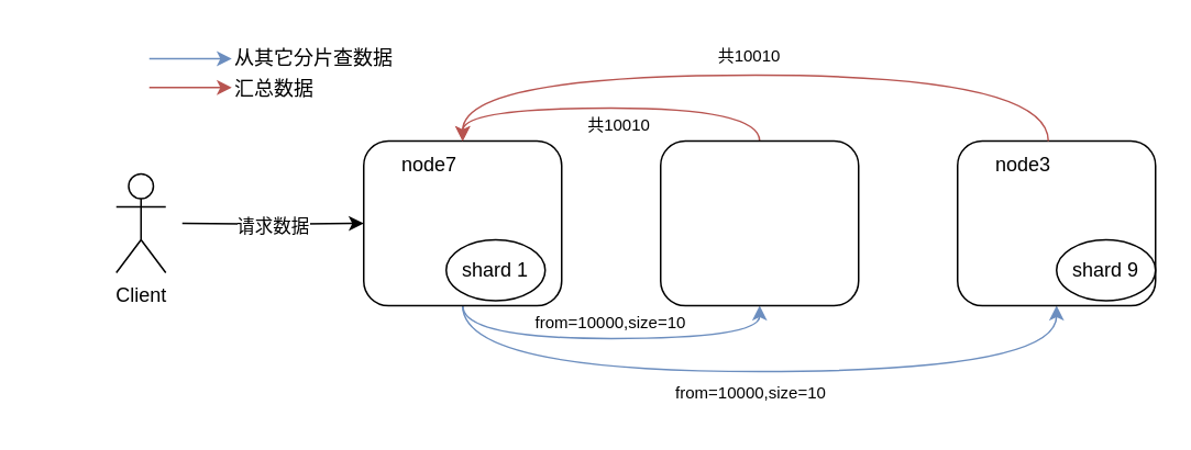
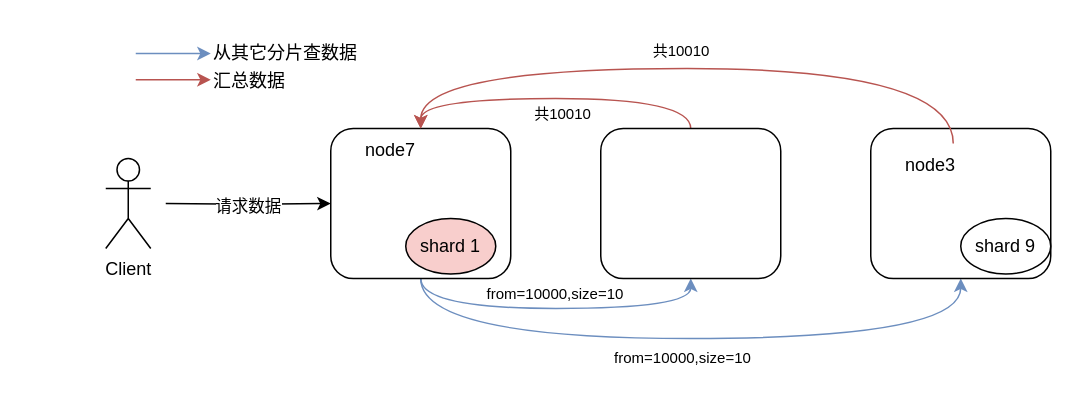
  <mxCell id="0" />
  <mxCell id="1" parent="0" />
  <mxCell id="2" style="edgeStyle=orthogonalEdgeStyle;orthogonalLoop=1;jettySize=auto;html=1;exitX=0.5;exitY=1;exitDx=0;exitDy=0;entryX=0.5;entryY=1;entryDx=0;entryDy=0;curved=1;fillColor=#dae8fc;strokeColor=#6c8ebf;" edge="1" parent="1" source="4" target="7"><mxGeometry relative="1" as="geometry" /></mxCell>
  <mxCell id="3" style="edgeStyle=orthogonalEdgeStyle;orthogonalLoop=1;jettySize=auto;html=1;exitX=0.5;exitY=1;exitDx=0;exitDy=0;entryX=0.5;entryY=1;entryDx=0;entryDy=0;curved=1;fillColor=#dae8fc;strokeColor=#6c8ebf;" edge="1" parent="1" source="4" target="8"><mxGeometry relative="1" as="geometry"><Array as="points"><mxPoint x="280" y="225" /><mxPoint x="640" y="225" /></Array></mxGeometry></mxCell>
  <mxCell id="4" value="" style="rounded=1;whiteSpace=wrap;html=1;" vertex="1" parent="1"><mxGeometry x="220" y="85" width="120" height="100" as="geometry" /></mxCell>
  <mxCell id="5" value="node7" style="text;html=1;strokeColor=none;fillColor=none;align=center;verticalAlign=middle;whiteSpace=wrap;rounded=0;" vertex="1" parent="1"><mxGeometry x="230" y="85" width="60" height="30" as="geometry" /></mxCell>
  <mxCell id="6" style="edgeStyle=orthogonalEdgeStyle;orthogonalLoop=1;jettySize=auto;html=1;exitX=0.5;exitY=0;exitDx=0;exitDy=0;entryX=0.5;entryY=0;entryDx=0;entryDy=0;curved=1;fillColor=#f8cecc;strokeColor=#b85450;" edge="1" parent="1" source="7" target="4"><mxGeometry relative="1" as="geometry" /></mxCell>
  <mxCell id="7" value="" style="rounded=1;whiteSpace=wrap;html=1;" vertex="1" parent="1"><mxGeometry x="400" y="85" width="120" height="100" as="geometry" /></mxCell>
  <mxCell id="8" value="" style="rounded=1;whiteSpace=wrap;html=1;" vertex="1" parent="1"><mxGeometry x="580" y="85" width="120" height="100" as="geometry" /></mxCell>
  <mxCell id="9" style="edgeStyle=orthogonalEdgeStyle;orthogonalLoop=1;jettySize=auto;html=1;exitX=0.75;exitY=0;exitDx=0;exitDy=0;curved=1;fillColor=#f8cecc;strokeColor=#b85450;" edge="1" parent="1" source="10"><mxGeometry relative="1" as="geometry"><mxPoint x="280" y="85" as="targetPoint" /><Array as="points"><mxPoint x="635" y="45" /><mxPoint x="280" y="45" /></Array></mxGeometry></mxCell>
- <mxCell id="10" value="node3" style="text;html=1;strokeColor=none;fillColor=none;align=center;verticalAlign=middle;whiteSpace=wrap;rounded=0;" vertex="1" parent="1"><mxGeometry x="590" y="85" width="60" height="30" as="geometry" /></mxCell>
+ <mxCell id="10" value="node3" style="text;html=1;strokeColor=none;fillColor=none;align=center;verticalAlign=middle;whiteSpace=wrap;rounded=0;" vertex="1" parent="1"><mxGeometry x="590" y="95" width="60" height="30" as="geometry" /></mxCell>
  <mxCell id="11" style="edgeStyle=orthogonalEdgeStyle;rounded=0;orthogonalLoop=1;jettySize=auto;html=1;exitX=1;exitY=0.5;exitDx=0;exitDy=0;entryX=0;entryY=0.5;entryDx=0;entryDy=0;" edge="1" parent="1" target="4"><mxGeometry relative="1" as="geometry"><mxPoint x="110" y="135" as="sourcePoint" /></mxGeometry></mxCell>
  <mxCell id="12" value="请求数据" style="edgeLabel;html=1;align=center;verticalAlign=middle;resizable=0;points=[];" vertex="1" connectable="0" parent="11"><mxGeometry y="-1" relative="1" as="geometry"><mxPoint as="offset" /></mxGeometry></mxCell>
  <mxCell id="13" value="Client" style="shape=umlActor;verticalLabelPosition=bottom;verticalAlign=top;html=1;outlineConnect=0;" vertex="1" parent="1"><mxGeometry x="70" y="105" width="30" height="60" as="geometry" /></mxCell>
  <mxCell id="14" style="edgeStyle=orthogonalEdgeStyle;rounded=0;orthogonalLoop=1;jettySize=auto;html=1;exitX=1;exitY=0;exitDx=0;exitDy=0;entryX=0;entryY=0;entryDx=0;entryDy=0;fillColor=#dae8fc;strokeColor=#6c8ebf;" edge="1" parent="1" source="16" target="17"><mxGeometry relative="1" as="geometry"><Array as="points"><mxPoint x="120" y="35" /><mxPoint x="120" y="35" /></Array></mxGeometry></mxCell>
  <mxCell id="15" style="edgeStyle=orthogonalEdgeStyle;rounded=0;orthogonalLoop=1;jettySize=auto;html=1;exitX=1;exitY=0.25;exitDx=0;exitDy=0;entryX=0;entryY=0.25;entryDx=0;entryDy=0;fillColor=#f8cecc;strokeColor=#b85450;" edge="1" parent="1" source="16" target="17"><mxGeometry relative="1" as="geometry" /></mxCell>
  <mxCell id="16" value="" style="rounded=0;whiteSpace=wrap;html=1;fillColor=none;strokeColor=none;" vertex="1" parent="1"><mxGeometry x="20" y="35" width="70" height="70" as="geometry" /></mxCell>
  <mxCell id="17" value="" style="rounded=0;whiteSpace=wrap;html=1;fillColor=none;strokeColor=none;" vertex="1" parent="1"><mxGeometry x="140" y="35" width="70" height="70" as="geometry" /></mxCell>
  <mxCell id="18" value="从其它分片查数据" style="text;html=1;strokeColor=none;fillColor=none;align=left;verticalAlign=middle;whiteSpace=wrap;rounded=0;" vertex="1" parent="1"><mxGeometry x="140" y="20" width="110" height="30" as="geometry" /></mxCell>
  <mxCell id="19" value="汇总数据" style="text;html=1;strokeColor=none;fillColor=none;align=left;verticalAlign=middle;whiteSpace=wrap;rounded=0;" vertex="1" parent="1"><mxGeometry x="140" y="39" width="110" height="30" as="geometry" /></mxCell>
  <mxCell id="20" value="&lt;font style=&quot;font-size: 10px;&quot;&gt;from=10000,size=10&lt;/font&gt;" style="text;html=1;strokeColor=none;fillColor=none;align=center;verticalAlign=middle;whiteSpace=wrap;rounded=0;fontSize=10;" vertex="1" parent="1"><mxGeometry x="315" y="182" width="110" height="26" as="geometry" /></mxCell>
  <mxCell id="21" value="&lt;font style=&quot;font-size: 10px;&quot;&gt;from=10000,size=10&lt;/font&gt;" style="text;html=1;strokeColor=none;fillColor=none;align=center;verticalAlign=middle;whiteSpace=wrap;rounded=0;fontSize=10;" vertex="1" parent="1"><mxGeometry x="400" y="225" width="110" height="26" as="geometry" /></mxCell>
  <mxCell id="22" value="共10010" style="text;html=1;strokeColor=none;fillColor=none;align=center;verticalAlign=middle;whiteSpace=wrap;rounded=0;fontSize=10;" vertex="1" parent="1"><mxGeometry x="399" y="20" width="110" height="26" as="geometry" /></mxCell>
  <mxCell id="23" value="&lt;font style=&quot;font-size: 10px;&quot;&gt;共10010&lt;/font&gt;" style="text;html=1;strokeColor=none;fillColor=none;align=center;verticalAlign=middle;whiteSpace=wrap;rounded=0;fontSize=10;" vertex="1" parent="1"><mxGeometry x="320" y="62" width="110" height="26" as="geometry" /></mxCell>
- <mxCell id="24" value="shard 1" style="ellipse;whiteSpace=wrap;html=1;" vertex="1" parent="1"><mxGeometry x="270" y="145" width="60" height="37" as="geometry" /></mxCell>
+ <mxCell id="24" value="shard 1" style="ellipse;whiteSpace=wrap;html=1;fillColor=#f8cecc;" vertex="1" parent="1"><mxGeometry x="270" y="145" width="60" height="37" as="geometry" /></mxCell>
  <mxCell id="25" value="shard 9" style="ellipse;whiteSpace=wrap;html=1;" vertex="1" parent="1"><mxGeometry x="640" y="145" width="60" height="37" as="geometry" /></mxCell>
